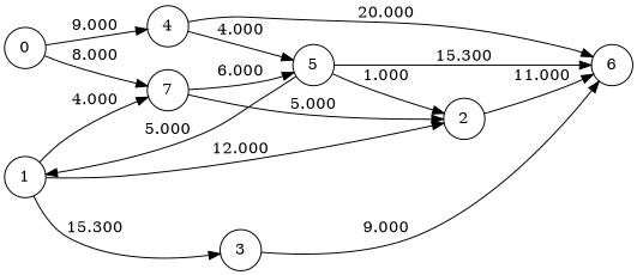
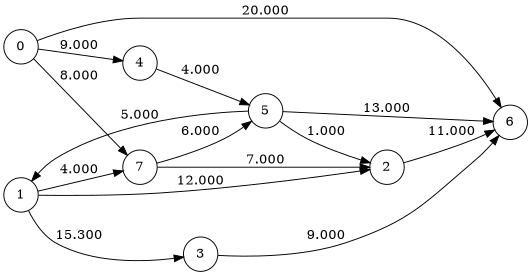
  digraph {
    rankdir=LR
    node [shape=circle]
    2
    6
    3
    0
    7
    4
    5
    1
    2 -> 6 [label=11.000]
    3 -> 6 [label=9.000]
    0 -> 7 [label=8.000]
    0 -> 4 [label=9.000]
-   7 -> 2 [label=5.000]
+   7 -> 2 [label=7.000]
    7 -> 5 [label=6.000]
-   4 -> 6 [label=20.000]
+   0 -> 6 [label=20.000]
    4 -> 5 [label=4.000]
    5 -> 2 [label=1.000]
-   5 -> 6 [label=15.300]
+   5 -> 6 [label=13.000]
    5 -> 1 [label=5.000]
    1 -> 2 [label=12.000]
    1 -> 3 [label=15.300]
    1 -> 7 [label=4.000]
  }
